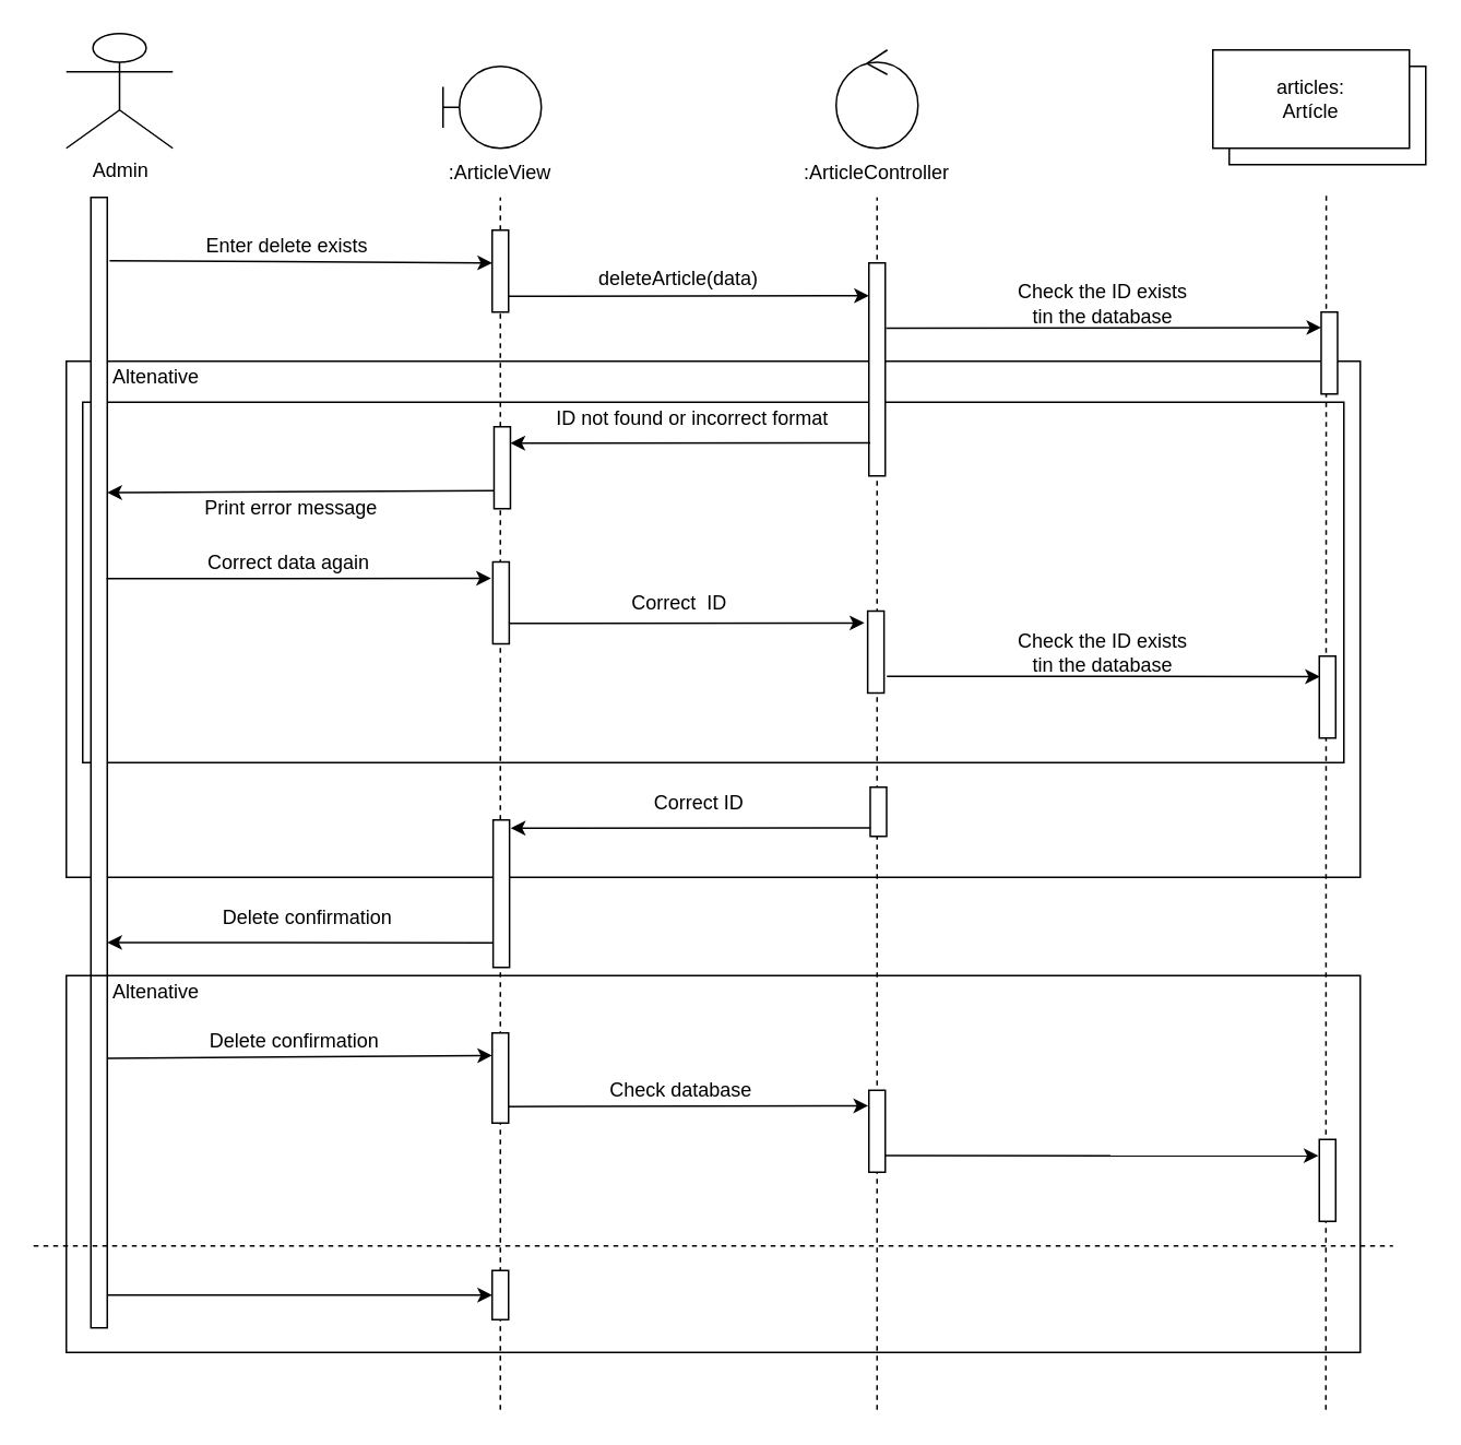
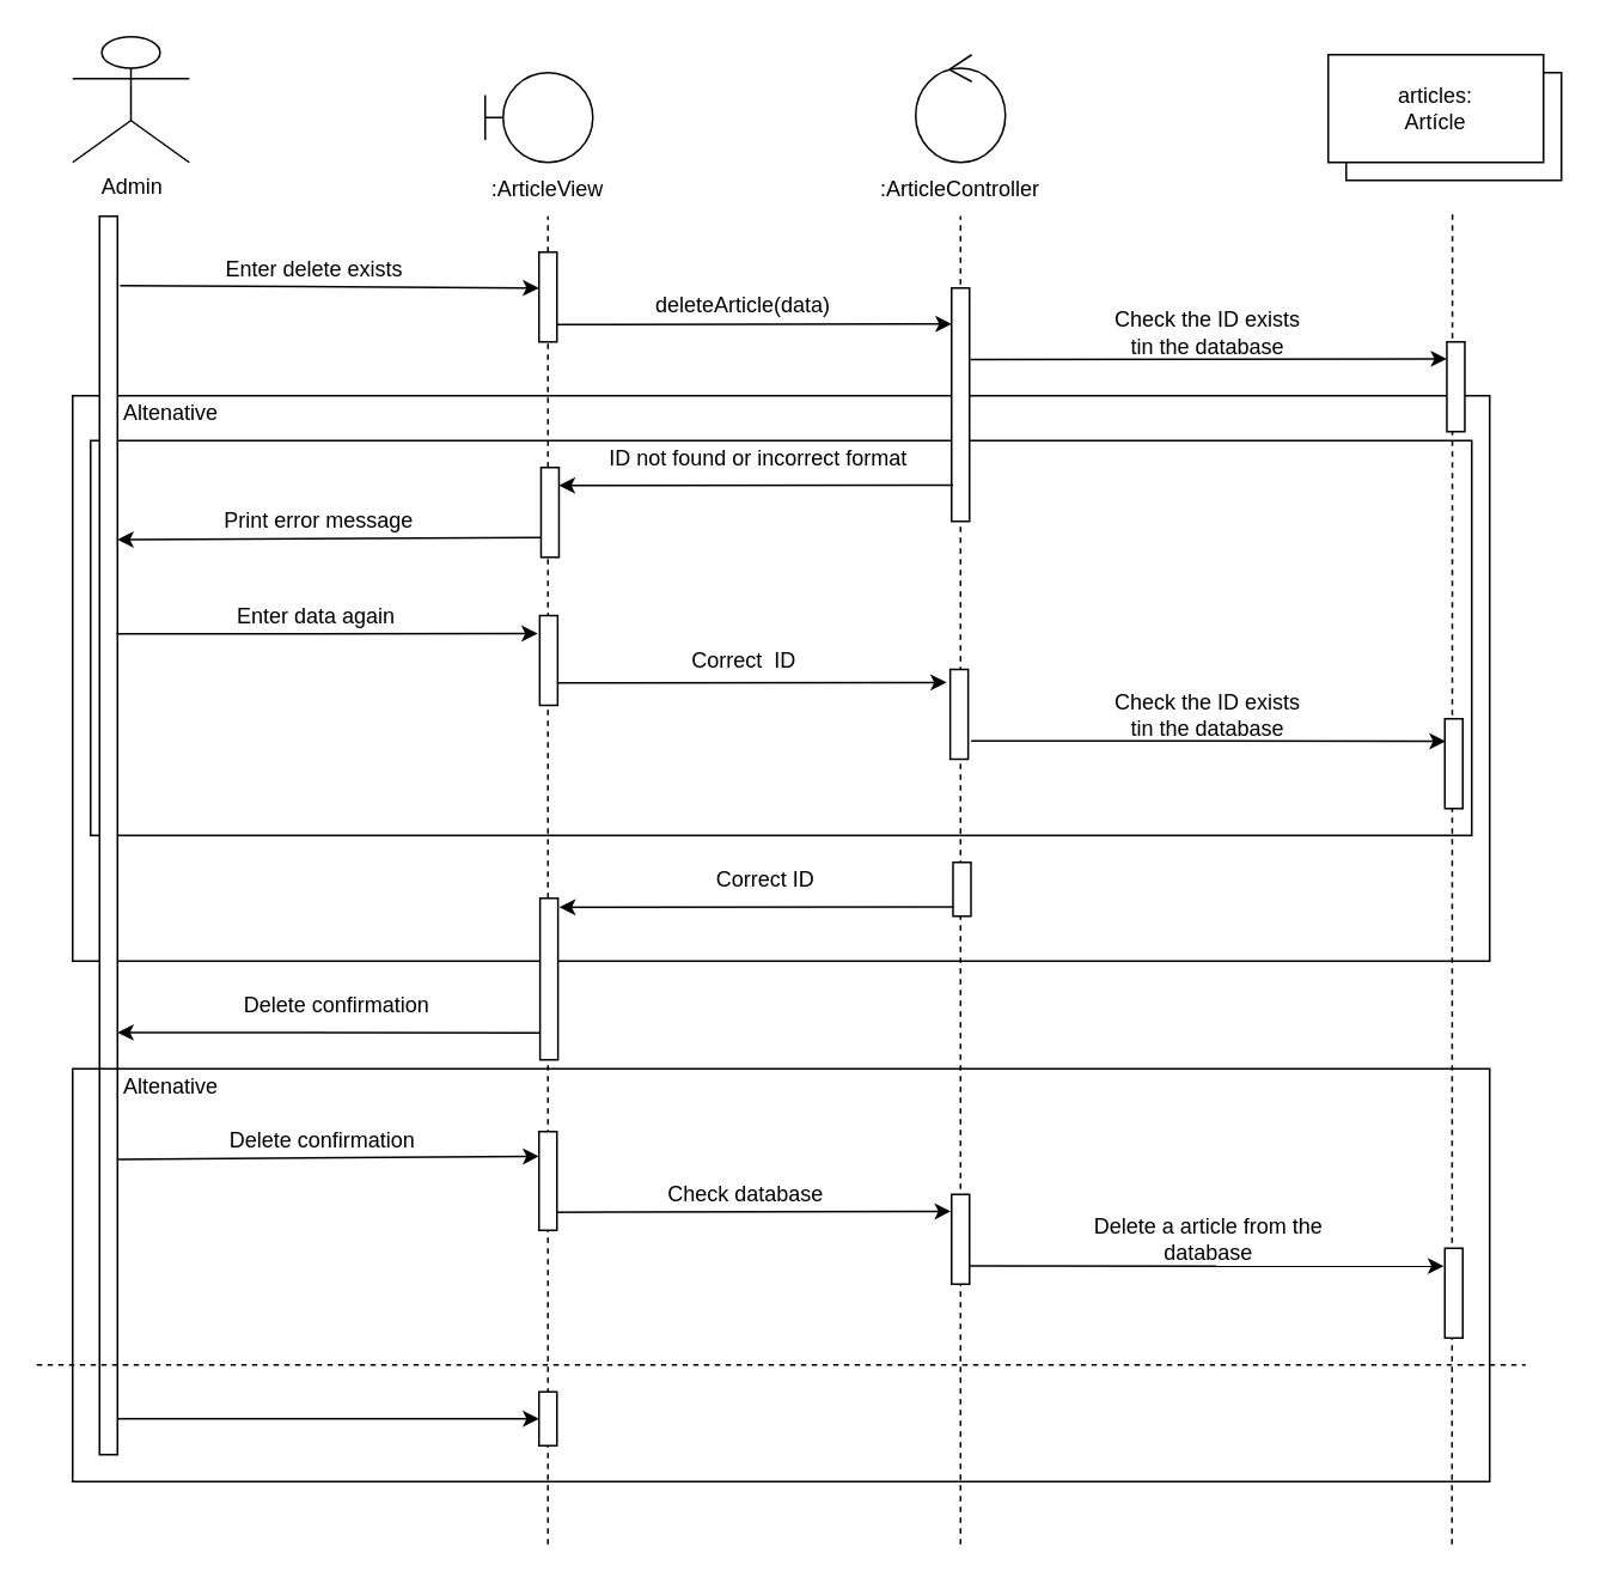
  <mxCell id="0" />
  <mxCell id="1" parent="0" />
  <mxCell id="2" value="" style="endArrow=classic;html=1;rounded=0;exitX=1.056;exitY=0.049;exitDx=0;exitDy=0;exitPerimeter=0;entryX=0;entryY=0.5;entryDx=0;entryDy=0;" parent="1" target="56" edge="1"><mxGeometry width="50" height="50" relative="1" as="geometry"><mxPoint x="55.56" y="790" as="sourcePoint" /><mxPoint x="290" y="789.82" as="targetPoint" /></mxGeometry></mxCell>
  <mxCell id="3" value="" style="rounded=0;whiteSpace=wrap;html=1;fillColor=none;" parent="1" vertex="1"><mxGeometry x="40" y="220" width="790" height="315" as="geometry" /></mxCell>
  <mxCell id="4" value="" style="rounded=0;whiteSpace=wrap;html=1;fillColor=none;" parent="1" vertex="1"><mxGeometry x="50" y="245" width="770" height="220" as="geometry" /></mxCell>
  <mxCell id="5" value="Altenative" style="text;html=1;strokeColor=none;fillColor=none;align=center;verticalAlign=middle;whiteSpace=wrap;rounded=0;" parent="1" vertex="1"><mxGeometry x="70" y="220" width="50" height="20" as="geometry" /></mxCell>
  <mxCell id="6" value="" style="endArrow=none;dashed=1;html=1;rounded=0;" parent="1" edge="1"><mxGeometry width="50" height="50" relative="1" as="geometry"><mxPoint x="535" y="860" as="sourcePoint" /><mxPoint x="535" y="120" as="targetPoint" /></mxGeometry></mxCell>
  <mxCell id="7" value="" style="endArrow=none;dashed=1;html=1;rounded=0;entryX=0.5;entryY=1;entryDx=0;entryDy=0;startArrow=none;" parent="1" edge="1"><mxGeometry width="50" height="50" relative="1" as="geometry"><mxPoint x="809" y="860" as="sourcePoint" /><mxPoint x="809.24" y="116.29" as="targetPoint" /></mxGeometry></mxCell>
  <mxCell id="8" value="" style="endArrow=none;dashed=1;html=1;rounded=0;startArrow=none;" parent="1" edge="1"><mxGeometry width="50" height="50" relative="1" as="geometry"><mxPoint x="305" y="860" as="sourcePoint" /><mxPoint x="305" y="120" as="targetPoint" /></mxGeometry></mxCell>
  <mxCell id="9" value="listadoArticulos:&lt;br&gt;Artículos" style="rounded=0;whiteSpace=wrap;html=1;" parent="1" vertex="1"><mxGeometry x="750" y="40" width="120" height="60" as="geometry" /></mxCell>
  <mxCell id="10" value="Admin" style="shape=umlActor;verticalLabelPosition=bottom;verticalAlign=top;html=1;outlineConnect=0;" parent="1" vertex="1"><mxGeometry x="40" y="20" width="65" height="70" as="geometry" /></mxCell>
  <mxCell id="11" value="" style="shape=umlBoundary;whiteSpace=wrap;html=1;" parent="1" vertex="1"><mxGeometry x="270" y="40" width="60" height="50" as="geometry" /></mxCell>
  <mxCell id="12" value=":ArticleView" style="text;html=1;strokeColor=none;fillColor=none;align=center;verticalAlign=middle;whiteSpace=wrap;rounded=0;" parent="1" vertex="1"><mxGeometry x="290" y="95" width="30" height="20" as="geometry" /></mxCell>
  <mxCell id="13" value=":ArticleController" style="text;html=1;strokeColor=none;fillColor=none;align=center;verticalAlign=middle;whiteSpace=wrap;rounded=0;" parent="1" vertex="1"><mxGeometry x="500" y="95" width="70" height="20" as="geometry" /></mxCell>
  <mxCell id="14" value="" style="ellipse;shape=umlControl;whiteSpace=wrap;html=1;" parent="1" vertex="1"><mxGeometry x="510" y="30" width="50" height="60" as="geometry" /></mxCell>
  <mxCell id="15" value="articles:&lt;br&gt;Artícle" style="rounded=0;whiteSpace=wrap;html=1;" parent="1" vertex="1"><mxGeometry x="740" y="30" width="120" height="60" as="geometry" /></mxCell>
  <mxCell id="16" value="Enter delete exists" style="text;html=1;strokeColor=none;fillColor=none;align=center;verticalAlign=middle;whiteSpace=wrap;rounded=0;" parent="1" vertex="1"><mxGeometry x="110" y="140" width="130" height="20" as="geometry" /></mxCell>
  <mxCell id="17" value="" style="rounded=0;whiteSpace=wrap;html=1;" parent="1" vertex="1"><mxGeometry x="300" y="140" width="10" height="50" as="geometry" /></mxCell>
  <mxCell id="18" value="" style="endArrow=classic;html=1;rounded=0;exitX=1.141;exitY=0.056;exitDx=0;exitDy=0;exitPerimeter=0;" parent="1" source="24" edge="1"><mxGeometry width="50" height="50" relative="1" as="geometry"><mxPoint x="70" y="160" as="sourcePoint" /><mxPoint x="300" y="160" as="targetPoint" /></mxGeometry></mxCell>
  <mxCell id="19" value="deleteArticle(data)" style="text;html=1;strokeColor=none;fillColor=none;align=center;verticalAlign=middle;whiteSpace=wrap;rounded=0;" parent="1" vertex="1"><mxGeometry x="349" y="160" width="130" height="20" as="geometry" /></mxCell>
  <mxCell id="20" value="" style="rounded=0;whiteSpace=wrap;html=1;" parent="1" vertex="1"><mxGeometry x="530" y="160" width="10" height="130" as="geometry" /></mxCell>
  <mxCell id="21" value="" style="endArrow=classic;html=1;rounded=0;exitX=0.948;exitY=0.101;exitDx=0;exitDy=0;exitPerimeter=0;" parent="1" edge="1"><mxGeometry width="50" height="50" relative="1" as="geometry"><mxPoint x="310" y="180.4" as="sourcePoint" /><mxPoint x="530" y="180" as="targetPoint" /></mxGeometry></mxCell>
  <mxCell id="22" value="Check the ID exists tin the database" style="text;html=1;strokeColor=none;fillColor=none;align=center;verticalAlign=middle;whiteSpace=wrap;rounded=0;" parent="1" vertex="1"><mxGeometry x="620" y="170" width="106" height="30" as="geometry" /></mxCell>
  <mxCell id="23" value="" style="rounded=0;whiteSpace=wrap;html=1;" parent="1" vertex="1"><mxGeometry x="806.14" y="190" width="10" height="50" as="geometry" /></mxCell>
  <mxCell id="24" value="" style="rounded=0;whiteSpace=wrap;html=1;" parent="1" vertex="1"><mxGeometry x="55" y="120" width="10" height="690" as="geometry" /></mxCell>
  <mxCell id="25" value="" style="endArrow=classic;html=1;rounded=0;exitX=1.059;exitY=0.306;exitDx=0;exitDy=0;exitPerimeter=0;entryX=0.003;entryY=0.189;entryDx=0;entryDy=0;entryPerimeter=0;" parent="1" source="20" target="23" edge="1"><mxGeometry width="50" height="50" relative="1" as="geometry"><mxPoint x="560" y="200" as="sourcePoint" /><mxPoint x="800" y="200" as="targetPoint" /></mxGeometry></mxCell>
  <mxCell id="26" value="ID not found or incorrect format" style="text;html=1;strokeColor=none;fillColor=none;align=center;verticalAlign=middle;whiteSpace=wrap;rounded=0;" parent="1" vertex="1"><mxGeometry x="334.64" y="245" width="175.36" height="20" as="geometry" /></mxCell>
  <mxCell id="27" value="" style="endArrow=classic;html=1;rounded=0;exitX=-0.03;exitY=0.899;exitDx=0;exitDy=0;exitPerimeter=0;" parent="1" edge="1"><mxGeometry width="50" height="50" relative="1" as="geometry"><mxPoint x="530.84" y="269.9" as="sourcePoint" /><mxPoint x="311.14" y="270" as="targetPoint" /></mxGeometry></mxCell>
  <mxCell id="28" value="" style="rounded=0;whiteSpace=wrap;html=1;" parent="1" vertex="1"><mxGeometry x="301.14" y="260" width="10" height="50" as="geometry" /></mxCell>
- <mxCell id="29" value="Print error message" style="text;html=1;strokeColor=none;fillColor=none;align=center;verticalAlign=middle;whiteSpace=wrap;rounded=0;" parent="1" vertex="1"><mxGeometry x="97.38" y="300" width="161" height="20" as="geometry" /></mxCell>
+ <mxCell id="29" value="Print error message" style="text;html=1;strokeColor=none;fillColor=none;align=center;verticalAlign=middle;whiteSpace=wrap;rounded=0;" parent="1" vertex="1"><mxGeometry x="97.38" y="280" width="161" height="20" as="geometry" /></mxCell>
  <mxCell id="30" value="" style="endArrow=classic;html=1;rounded=0;exitX=-0.03;exitY=0.899;exitDx=0;exitDy=0;exitPerimeter=0;entryX=0.886;entryY=0.18;entryDx=0;entryDy=0;entryPerimeter=0;" parent="1" edge="1"><mxGeometry width="50" height="50" relative="1" as="geometry"><mxPoint x="301.14" y="299.05" as="sourcePoint" /><mxPoint x="65" y="300.2" as="targetPoint" /></mxGeometry></mxCell>
- <mxCell id="31" value="Correct data again" style="text;html=1;strokeColor=none;fillColor=none;align=center;verticalAlign=middle;whiteSpace=wrap;rounded=0;" parent="1" vertex="1"><mxGeometry x="102.65" y="332.5" width="145.5" height="20" as="geometry" /></mxCell>
+ <mxCell id="31" value="Enter data again" style="text;html=1;strokeColor=none;fillColor=none;align=center;verticalAlign=middle;whiteSpace=wrap;rounded=0;" parent="1" vertex="1"><mxGeometry x="102.65" y="332.5" width="145.5" height="20" as="geometry" /></mxCell>
  <mxCell id="32" value="" style="rounded=0;whiteSpace=wrap;html=1;" parent="1" vertex="1"><mxGeometry x="300.4" y="342.5" width="10" height="50" as="geometry" /></mxCell>
  <mxCell id="33" value="Correct&amp;nbsp; ID" style="text;html=1;strokeColor=none;fillColor=none;align=center;verticalAlign=middle;whiteSpace=wrap;rounded=0;" parent="1" vertex="1"><mxGeometry x="333.9" y="357.5" width="161" height="20" as="geometry" /></mxCell>
  <mxCell id="34" value="" style="endArrow=classic;html=1;rounded=0;exitX=1;exitY=0.75;exitDx=0;exitDy=0;entryX=-0.198;entryY=0.145;entryDx=0;entryDy=0;entryPerimeter=0;" parent="1" source="32" target="36" edge="1"><mxGeometry width="50" height="50" relative="1" as="geometry"><mxPoint x="311.14" y="420.4" as="sourcePoint" /><mxPoint x="531.14" y="420" as="targetPoint" /></mxGeometry></mxCell>
  <mxCell id="35" value="" style="endArrow=classic;html=1;rounded=0;exitX=1.059;exitY=0.442;exitDx=0;exitDy=0;exitPerimeter=0;" parent="1" edge="1"><mxGeometry width="50" height="50" relative="1" as="geometry"><mxPoint x="540.99" y="412.28" as="sourcePoint" /><mxPoint x="805.4" y="412.5" as="targetPoint" /></mxGeometry></mxCell>
  <mxCell id="36" value="" style="rounded=0;whiteSpace=wrap;html=1;" parent="1" vertex="1"><mxGeometry x="529.26" y="372.5" width="10" height="50" as="geometry" /></mxCell>
  <mxCell id="37" value="" style="endArrow=classic;html=1;rounded=0;exitX=1.035;exitY=0.229;exitDx=0;exitDy=0;exitPerimeter=0;" parent="1" edge="1"><mxGeometry width="50" height="50" relative="1" as="geometry"><mxPoint x="64.61" y="352.72" as="sourcePoint" /><mxPoint x="299.26" y="352.5" as="targetPoint" /></mxGeometry></mxCell>
  <mxCell id="38" value="" style="rounded=0;whiteSpace=wrap;html=1;" parent="1" vertex="1"><mxGeometry x="805" y="400" width="10" height="50" as="geometry" /></mxCell>
  <mxCell id="39" value="Check the ID exists tin the database" style="text;html=1;strokeColor=none;fillColor=none;align=center;verticalAlign=middle;whiteSpace=wrap;rounded=0;" parent="1" vertex="1"><mxGeometry x="620" y="382.5" width="106" height="30" as="geometry" /></mxCell>
  <mxCell id="40" value="" style="rounded=0;whiteSpace=wrap;html=1;glass=0;" parent="1" vertex="1"><mxGeometry x="300.59" y="500" width="10" height="90" as="geometry" /></mxCell>
  <mxCell id="41" value="" style="endArrow=classic;html=1;rounded=0;entryX=0.887;entryY=0.396;entryDx=0;entryDy=0;entryPerimeter=0;exitX=0.059;exitY=0.468;exitDx=0;exitDy=0;exitPerimeter=0;" parent="1" edge="1"><mxGeometry width="50" height="50" relative="1" as="geometry"><mxPoint x="300.59" y="574.97" as="sourcePoint" /><mxPoint x="65" y="574.77" as="targetPoint" /></mxGeometry></mxCell>
  <mxCell id="42" value="&lt;font face=&quot;helvetica&quot;&gt;Delete confirmation&lt;/font&gt;" style="text;html=1;strokeColor=none;fillColor=none;align=center;verticalAlign=middle;whiteSpace=wrap;rounded=0;" parent="1" vertex="1"><mxGeometry x="105" y="550" width="165" height="20" as="geometry" /></mxCell>
  <mxCell id="43" value="" style="rounded=0;whiteSpace=wrap;html=1;" parent="1" vertex="1"><mxGeometry x="530.82" y="480" width="10" height="30" as="geometry" /></mxCell>
  <mxCell id="44" value="Correct ID" style="text;html=1;strokeColor=none;fillColor=none;align=center;verticalAlign=middle;whiteSpace=wrap;rounded=0;" parent="1" vertex="1"><mxGeometry x="378.8" y="480" width="95.02" height="20" as="geometry" /></mxCell>
  <mxCell id="45" value="" style="endArrow=classic;html=1;rounded=0;exitX=-0.03;exitY=0.899;exitDx=0;exitDy=0;exitPerimeter=0;" parent="1" edge="1"><mxGeometry width="50" height="50" relative="1" as="geometry"><mxPoint x="531.04" y="504.9" as="sourcePoint" /><mxPoint x="311.34" y="505" as="targetPoint" /></mxGeometry></mxCell>
  <mxCell id="46" value="" style="rounded=0;whiteSpace=wrap;html=1;glass=0;labelBackgroundColor=none;fillColor=none;" parent="1" vertex="1"><mxGeometry x="40" y="595" width="790" height="230" as="geometry" /></mxCell>
  <mxCell id="47" value="" style="endArrow=classic;html=1;rounded=0;exitX=1.056;exitY=0.049;exitDx=0;exitDy=0;exitPerimeter=0;entryX=0;entryY=0.25;entryDx=0;entryDy=0;" parent="1" target="57" edge="1"><mxGeometry width="50" height="50" relative="1" as="geometry"><mxPoint x="65" y="645.43" as="sourcePoint" /><mxPoint x="296.34" y="645" as="targetPoint" /></mxGeometry></mxCell>
  <mxCell id="48" value="Delete confirmation" style="text;html=1;strokeColor=none;fillColor=none;align=center;verticalAlign=middle;whiteSpace=wrap;rounded=0;" parent="1" vertex="1"><mxGeometry x="110" y="625" width="139.48" height="20" as="geometry" /></mxCell>
  <mxCell id="49" value="Check database" style="text;html=1;strokeColor=none;fillColor=none;align=center;verticalAlign=middle;whiteSpace=wrap;rounded=0;" parent="1" vertex="1"><mxGeometry x="334.99" y="655" width="161" height="20" as="geometry" /></mxCell>
  <mxCell id="50" value="" style="endArrow=classic;html=1;rounded=0;exitX=1;exitY=0.8;exitDx=0;exitDy=0;exitPerimeter=0;entryX=-0.041;entryY=0.189;entryDx=0;entryDy=0;entryPerimeter=0;" parent="1" target="51" edge="1"><mxGeometry width="50" height="50" relative="1" as="geometry"><mxPoint x="301.7" y="675" as="sourcePoint" /><mxPoint x="525.49" y="672.19" as="targetPoint" /></mxGeometry></mxCell>
  <mxCell id="51" value="" style="rounded=0;whiteSpace=wrap;html=1;" parent="1" vertex="1"><mxGeometry x="530" y="665" width="10" height="50" as="geometry" /></mxCell>
  <mxCell id="52" value="" style="endArrow=classic;html=1;rounded=0;exitX=1.009;exitY=0.798;exitDx=0;exitDy=0;exitPerimeter=0;entryX=-0.048;entryY=0.199;entryDx=0;entryDy=0;entryPerimeter=0;" parent="1" source="51" target="54" edge="1"><mxGeometry width="50" height="50" relative="1" as="geometry"><mxPoint x="864.74" y="705" as="sourcePoint" /><mxPoint x="800" y="705" as="targetPoint" /></mxGeometry></mxCell>
  <mxCell id="53" value="Altenative" style="text;html=1;strokeColor=none;fillColor=none;align=center;verticalAlign=middle;whiteSpace=wrap;rounded=0;" parent="1" vertex="1"><mxGeometry x="70" y="595" width="50" height="20" as="geometry" /></mxCell>
  <mxCell id="54" value="" style="rounded=0;whiteSpace=wrap;html=1;" parent="1" vertex="1"><mxGeometry x="805" y="695" width="10" height="50" as="geometry" /></mxCell>
+ <mxCell id="55" value="Delete a article from the database" style="text;html=1;strokeColor=none;fillColor=none;align=center;verticalAlign=middle;whiteSpace=wrap;rounded=0;labelBackgroundColor=none;" parent="1" vertex="1"><mxGeometry x="607.5" y="675" width="131" height="30" as="geometry" /></mxCell>
  <mxCell id="56" value="" style="rounded=0;whiteSpace=wrap;html=1;" parent="1" vertex="1"><mxGeometry x="300" y="775" width="10" height="30" as="geometry" /></mxCell>
  <mxCell id="57" value="" style="rounded=0;whiteSpace=wrap;html=1;glass=0;" parent="1" vertex="1"><mxGeometry x="300" y="630" width="10" height="55" as="geometry" /></mxCell>
  <mxCell id="58" value="" style="endArrow=none;dashed=1;html=1;rounded=0;" parent="1" edge="1"><mxGeometry width="50" height="50" relative="1" as="geometry"><mxPoint x="20" y="760" as="sourcePoint" /><mxPoint x="850" y="760" as="targetPoint" /></mxGeometry></mxCell>
